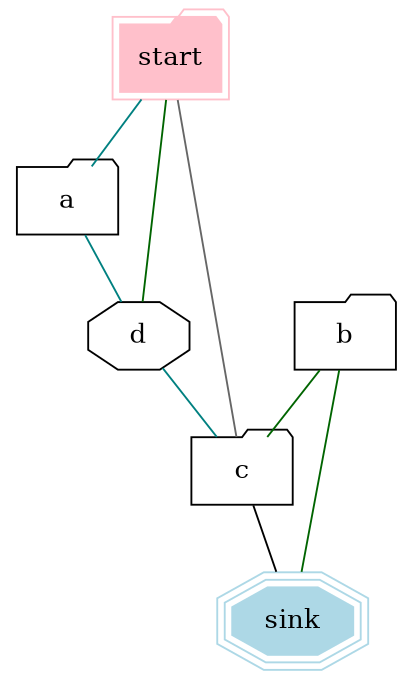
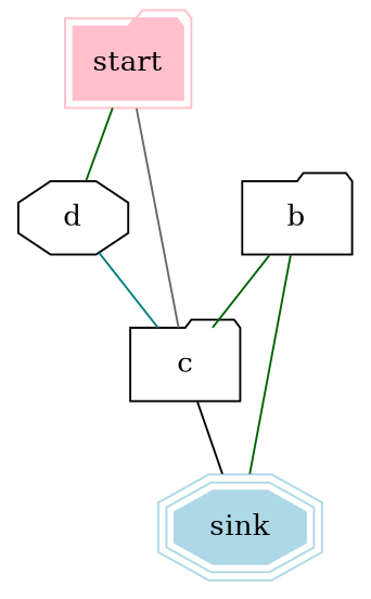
  strict graph {
    node [shape=folder]
    edge [color=teal]
    start [color=pink peripheries=2 sides=3 style=filled]
-   a
    d [shape=octagon]
    c
    sink [color=lightblue peripheries=3 shape=octagon sides=5 style=filled]
    b
-   start -- a
    start -- d [color=darkgreen]
    start -- c [color=gray40]
-   a -- d
    d -- c
    c -- sink [color=black]
    b -- c [color=darkgreen]
    b -- sink [color=darkgreen]
  }
